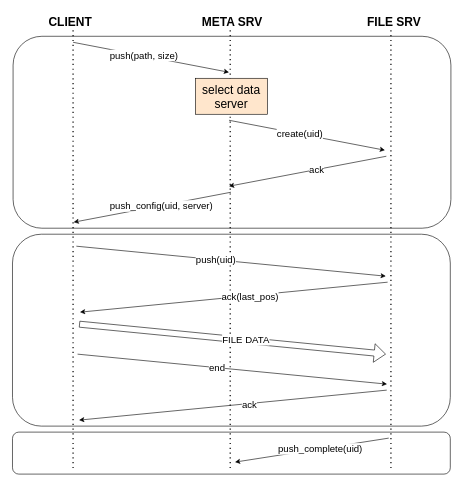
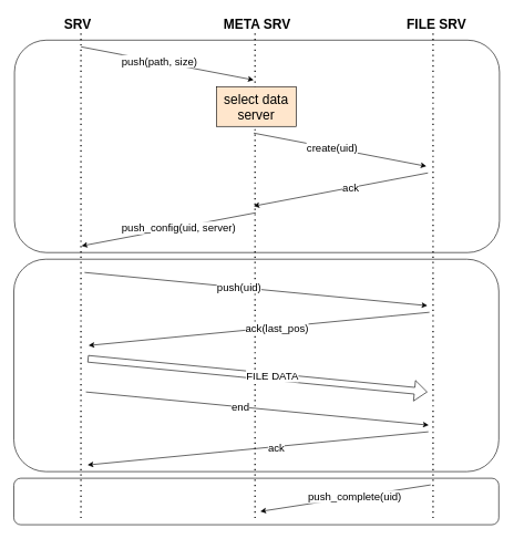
  <mxCell id="0" />
  <mxCell id="1" parent="0" />
  <mxCell id="2" value="" style="rounded=1;whiteSpace=wrap;html=1;fontSize=16;" vertex="1" parent="1"><mxGeometry x="20" y="720" width="730" height="70" as="geometry" /></mxCell>
  <mxCell id="3" value="" style="rounded=1;whiteSpace=wrap;html=1;fontSize=16;" vertex="1" parent="1"><mxGeometry x="20" y="390" width="730" height="320" as="geometry" /></mxCell>
  <mxCell id="4" value="" style="rounded=1;whiteSpace=wrap;html=1;fontSize=16;" vertex="1" parent="1"><mxGeometry x="21" y="60" width="730" height="320" as="geometry" /></mxCell>
  <mxCell id="5" value="" style="endArrow=none;dashed=1;html=1;dashPattern=1 3;strokeWidth=2;fontSize=12;" edge="1" parent="1"><mxGeometry width="50" height="50" relative="1" as="geometry"><mxPoint x="383" y="780" as="sourcePoint" /><mxPoint x="383" y="50" as="targetPoint" /></mxGeometry></mxCell>
- <mxCell id="6" value="CLIENT" style="text;html=1;align=center;verticalAlign=middle;resizable=0;points=[];autosize=1;fontSize=20;fontStyle=1" vertex="1" parent="1"><mxGeometry x="71" y="20" width="90" height="30" as="geometry" /></mxCell>
+ <mxCell id="6" value="SRV" style="text;html=1;align=center;verticalAlign=middle;resizable=0;points=[];autosize=1;fontSize=20;fontStyle=1" vertex="1" parent="1"><mxGeometry x="71" y="20" width="90" height="30" as="geometry" /></mxCell>
  <mxCell id="7" value="META SRV" style="text;html=1;align=center;verticalAlign=middle;resizable=0;points=[];autosize=1;fontSize=20;fontStyle=1" vertex="1" parent="1"><mxGeometry x="326" y="20" width="120" height="30" as="geometry" /></mxCell>
  <mxCell id="8" value="FILE SRV" style="text;html=1;align=center;verticalAlign=middle;resizable=0;points=[];autosize=1;fontSize=20;fontStyle=1" vertex="1" parent="1"><mxGeometry x="596" y="20" width="120" height="30" as="geometry" /></mxCell>
  <mxCell id="9" value="" style="endArrow=classic;html=1;fontSize=20;" edge="1" parent="1"><mxGeometry width="50" height="50" relative="1" as="geometry"><mxPoint x="121" y="70" as="sourcePoint" /><mxPoint x="381" y="120" as="targetPoint" /></mxGeometry></mxCell>
  <mxCell id="10" value="&lt;div style=&quot;font-size: 16px;&quot;&gt;&lt;font style=&quot;font-size: 16px;&quot;&gt;push(path, size)&lt;/font&gt;&lt;/div&gt;" style="edgeLabel;html=1;align=center;verticalAlign=middle;resizable=0;points=[];fontSize=16;" vertex="1" connectable="0" parent="9"><mxGeometry x="-0.102" y="1" relative="1" as="geometry"><mxPoint as="offset" /></mxGeometry></mxCell>
  <mxCell id="11" value="" style="endArrow=classic;html=1;fontSize=16;" edge="1" parent="1"><mxGeometry width="50" height="50" relative="1" as="geometry"><mxPoint x="381" y="200" as="sourcePoint" /><mxPoint x="641" y="250" as="targetPoint" /></mxGeometry></mxCell>
  <mxCell id="12" value="create(uid)" style="edgeLabel;html=1;align=center;verticalAlign=middle;resizable=0;points=[];fontSize=16;" vertex="1" connectable="0" parent="11"><mxGeometry x="-0.102" y="1" relative="1" as="geometry"><mxPoint as="offset" /></mxGeometry></mxCell>
  <mxCell id="13" value="" style="endArrow=classic;html=1;fontSize=16;" edge="1" parent="1"><mxGeometry width="50" height="50" relative="1" as="geometry"><mxPoint x="643.35" y="260" as="sourcePoint" /><mxPoint x="381" y="310" as="targetPoint" /></mxGeometry></mxCell>
  <mxCell id="14" value="&lt;div style=&quot;font-size: 16px;&quot;&gt;ack&lt;/div&gt;" style="edgeLabel;html=1;align=center;verticalAlign=middle;resizable=0;points=[];fontSize=16;" vertex="1" connectable="0" parent="13"><mxGeometry x="-0.108" relative="1" as="geometry"><mxPoint as="offset" /></mxGeometry></mxCell>
  <mxCell id="15" value="" style="endArrow=classic;html=1;fontSize=16;" edge="1" parent="1"><mxGeometry width="50" height="50" relative="1" as="geometry"><mxPoint x="384.35" y="320" as="sourcePoint" /><mxPoint x="122" y="370" as="targetPoint" /></mxGeometry></mxCell>
  <mxCell id="16" value="push_config(uid, server)" style="edgeLabel;html=1;align=center;verticalAlign=middle;resizable=0;points=[];fontSize=16;" vertex="1" connectable="0" parent="15"><mxGeometry x="-0.108" relative="1" as="geometry"><mxPoint as="offset" /></mxGeometry></mxCell>
  <mxCell id="17" value="" style="endArrow=classic;html=1;fontSize=16;" edge="1" parent="1"><mxGeometry width="50" height="50" relative="1" as="geometry"><mxPoint x="126.5" y="410" as="sourcePoint" /><mxPoint x="642.5" y="460" as="targetPoint" /></mxGeometry></mxCell>
  <mxCell id="18" value="&lt;font style=&quot;font-size: 16px;&quot;&gt;push(uid)&lt;/font&gt;" style="edgeLabel;html=1;align=center;verticalAlign=middle;resizable=0;points=[];fontSize=16;" vertex="1" connectable="0" parent="17"><mxGeometry x="-0.102" y="1" relative="1" as="geometry"><mxPoint as="offset" /></mxGeometry></mxCell>
  <mxCell id="19" value="" style="endArrow=none;dashed=1;html=1;dashPattern=1 3;strokeWidth=2;fontSize=12;" edge="1" parent="1"><mxGeometry width="50" height="50" relative="1" as="geometry"><mxPoint x="121" y="780" as="sourcePoint" /><mxPoint x="121" y="50" as="targetPoint" /></mxGeometry></mxCell>
  <mxCell id="20" value="" style="endArrow=none;dashed=1;html=1;dashPattern=1 3;strokeWidth=2;fontSize=12;" edge="1" parent="1"><mxGeometry width="50" height="50" relative="1" as="geometry"><mxPoint x="651" y="780" as="sourcePoint" /><mxPoint x="651" y="50" as="targetPoint" /></mxGeometry></mxCell>
  <mxCell id="21" value="&lt;div&gt;select data server&lt;/div&gt;" style="rounded=0;whiteSpace=wrap;html=1;fontSize=20;fillColor=#ffe6cc;" vertex="1" parent="1"><mxGeometry x="325" y="130" width="120" height="60" as="geometry" /></mxCell>
  <mxCell id="22" value="" style="endArrow=classic;html=1;fontSize=16;" edge="1" parent="1"><mxGeometry width="50" height="50" relative="1" as="geometry"><mxPoint x="645.5" y="470" as="sourcePoint" /><mxPoint x="132.5" y="520" as="targetPoint" /></mxGeometry></mxCell>
  <mxCell id="23" value="ack(last_pos)" style="edgeLabel;html=1;align=center;verticalAlign=middle;resizable=0;points=[];fontSize=16;" vertex="1" connectable="0" parent="22"><mxGeometry x="-0.102" y="1" relative="1" as="geometry"><mxPoint as="offset" /></mxGeometry></mxCell>
  <mxCell id="24" value="" style="shape=flexArrow;endArrow=classic;html=1;fontSize=16;" edge="1" parent="1"><mxGeometry width="50" height="50" relative="1" as="geometry"><mxPoint x="131.324" y="540" as="sourcePoint" /><mxPoint x="642.5" y="590" as="targetPoint" /></mxGeometry></mxCell>
  <mxCell id="25" value="FILE DATA" style="edgeLabel;html=1;align=center;verticalAlign=middle;resizable=0;points=[];fontSize=16;" vertex="1" connectable="0" parent="24"><mxGeometry x="0.082" y="2" relative="1" as="geometry"><mxPoint as="offset" /></mxGeometry></mxCell>
  <mxCell id="26" value="" style="endArrow=classic;html=1;fontSize=16;" edge="1" parent="1"><mxGeometry width="50" height="50" relative="1" as="geometry"><mxPoint x="128.5" y="590" as="sourcePoint" /><mxPoint x="644.5" y="640" as="targetPoint" /></mxGeometry></mxCell>
  <mxCell id="27" value="&lt;div&gt;end&lt;/div&gt;" style="edgeLabel;html=1;align=center;verticalAlign=middle;resizable=0;points=[];fontSize=16;" vertex="1" connectable="0" parent="26"><mxGeometry x="-0.102" y="1" relative="1" as="geometry"><mxPoint as="offset" /></mxGeometry></mxCell>
  <mxCell id="28" value="" style="endArrow=classic;html=1;fontSize=16;" edge="1" parent="1"><mxGeometry width="50" height="50" relative="1" as="geometry"><mxPoint x="644" y="650" as="sourcePoint" /><mxPoint x="131" y="700" as="targetPoint" /></mxGeometry></mxCell>
  <mxCell id="29" value="&lt;div&gt;ack&lt;/div&gt;" style="edgeLabel;html=1;align=center;verticalAlign=middle;resizable=0;points=[];fontSize=16;" vertex="1" connectable="0" parent="28"><mxGeometry x="-0.102" y="1" relative="1" as="geometry"><mxPoint as="offset" /></mxGeometry></mxCell>
  <mxCell id="30" value="" style="endArrow=classic;html=1;fontSize=16;" edge="1" parent="1"><mxGeometry width="50" height="50" relative="1" as="geometry"><mxPoint x="647.35" y="730" as="sourcePoint" /><mxPoint x="391" y="770" as="targetPoint" /></mxGeometry></mxCell>
  <mxCell id="31" value="&lt;div&gt;push_complete(uid)&lt;/div&gt;" style="edgeLabel;html=1;align=center;verticalAlign=middle;resizable=0;points=[];fontSize=16;" vertex="1" connectable="0" parent="30"><mxGeometry x="-0.108" relative="1" as="geometry"><mxPoint as="offset" /></mxGeometry></mxCell>
